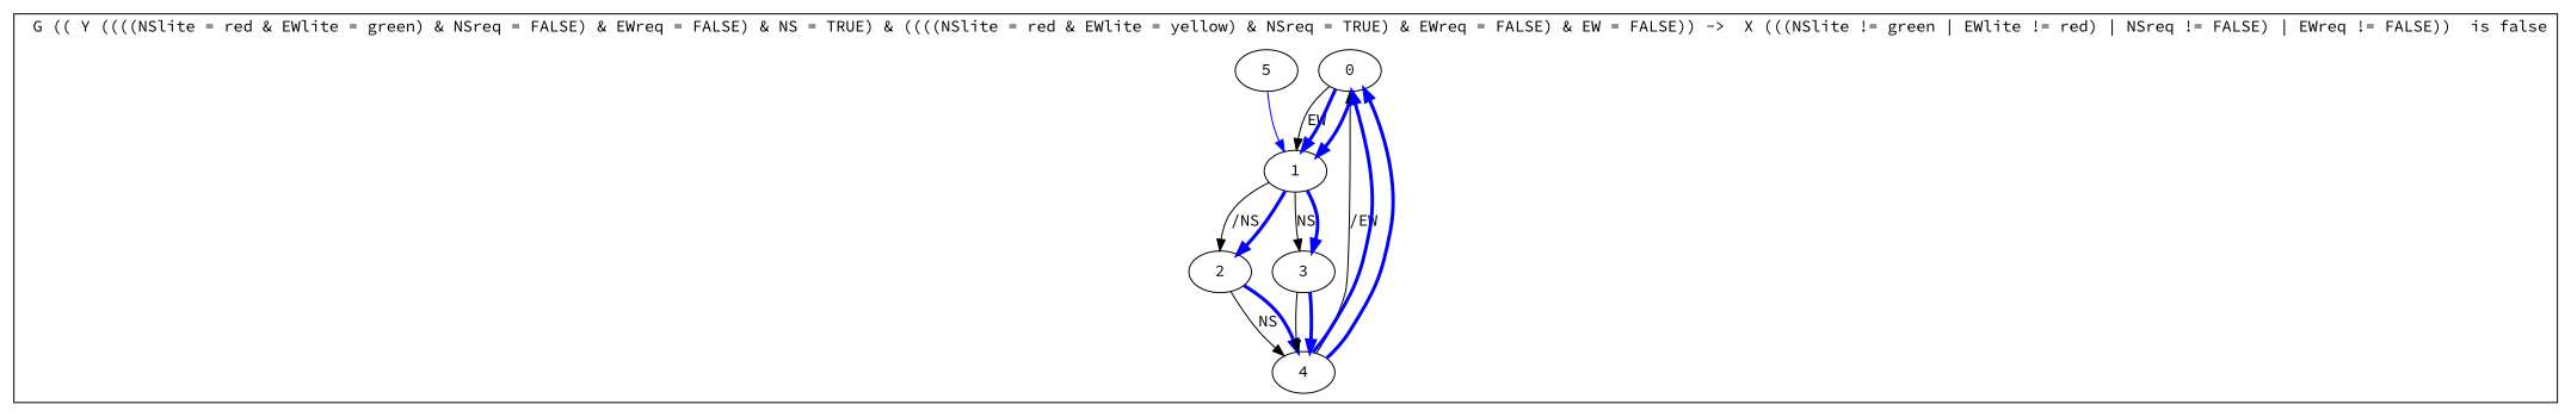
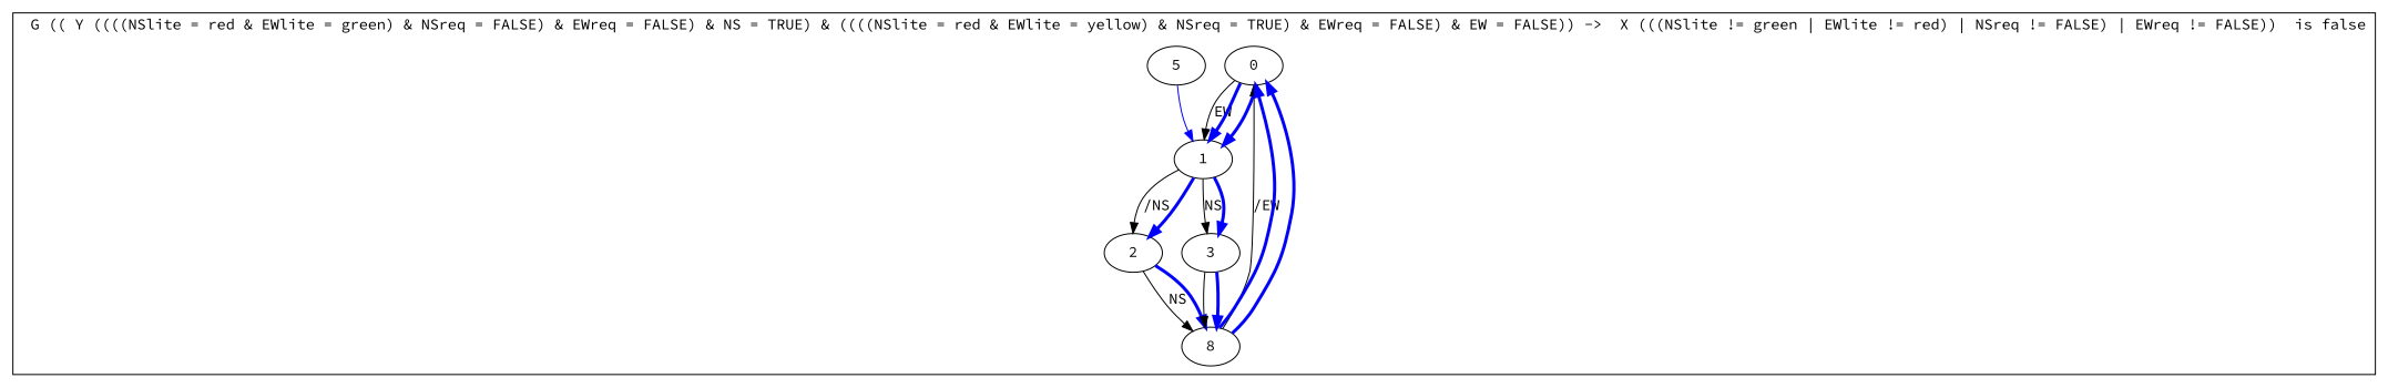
  digraph {
    fontname="Source Code Pro"
    node [fontname="Source Code Pro"]
    edge [fontname="Source Code Pro" color=blue penwidth=3.0]
    0
    1
    2
    3
-   4
+   4 [label=8]
    5
    subgraph cluster_1 {
      label=" G (( Y ((((NSlite = red & EWlite = green) & NSreq = FALSE) & EWreq = FALSE) & NS = TRUE) & ((((NSlite = red & EWlite = yellow) & NSreq = TRUE) & EWreq = FALSE) & EW = FALSE)) ->  X (((NSlite != green | EWlite != red) | NSreq != FALSE) | EWreq != FALSE))  is false"
      0
      1
      2
      3
      4
      5
    }
    0 -> 1 [label=EW color="" penwidth=""]
    0 -> 1
    0 -> 1
    1 -> 2 [label="/NS" color="" penwidth=""]
    1 -> 2
    1 -> 3 [label=NS color="" penwidth=""]
    1 -> 3
    2 -> 4 [label=NS color="" penwidth=""]
    2 -> 4
    3 -> 4 [color="" penwidth=""]
    3 -> 4
    4 -> 0 [label="/EW" color="" penwidth=""]
    4 -> 0
    4 -> 0
    5 -> 1 [penwidth=""]
  }
